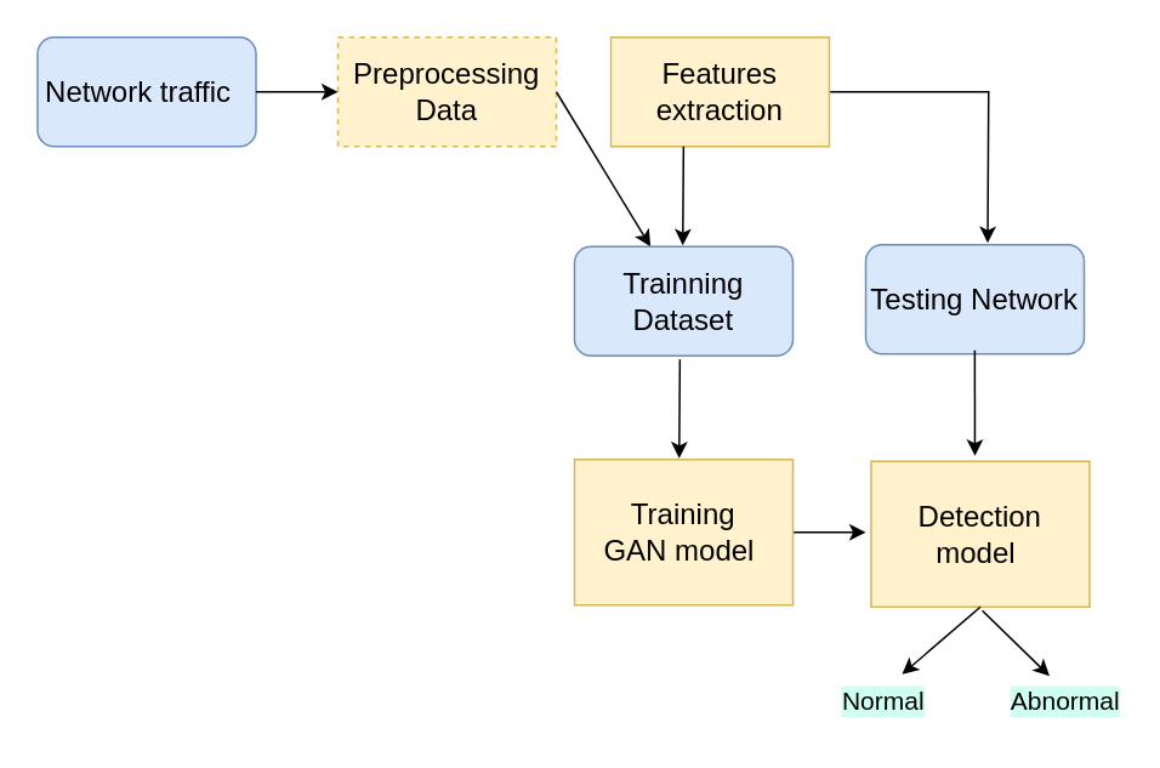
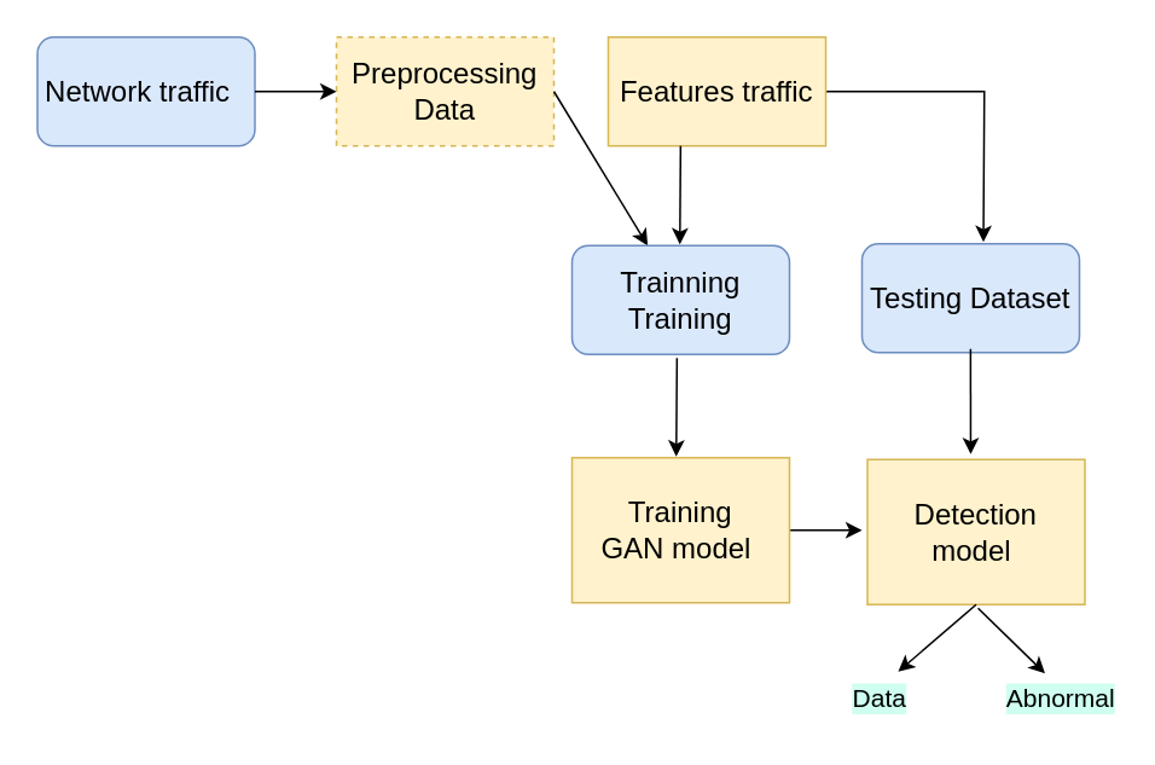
  <mxCell id="0" />
  <mxCell id="1" parent="0" />
  <mxCell id="2" value="Preprocessing Data" style="rounded=0;whiteSpace=wrap;html=1;fillColor=#fff2cc;strokeColor=#d6b656;fontSize=16;dashed=1;" vertex="1" parent="1"><mxGeometry x="185" y="20" width="120" height="60" as="geometry" /></mxCell>
  <mxCell id="3" value="" style="edgeStyle=orthogonalEdgeStyle;rounded=0;orthogonalLoop=1;jettySize=auto;html=1;exitX=1;exitY=0.5;exitDx=0;exitDy=0;" edge="1" parent="1" source="4"><mxGeometry relative="1" as="geometry"><mxPoint x="462" y="53" as="sourcePoint" /><mxPoint x="542" y="133" as="targetPoint" /></mxGeometry></mxCell>
- <mxCell id="4" value="&lt;font style=&quot;font-size: 16px;&quot;&gt;Features extraction&lt;/font&gt;" style="rounded=0;whiteSpace=wrap;html=1;fillColor=#fff2cc;strokeColor=#d6b656;" vertex="1" parent="1"><mxGeometry x="335" y="20" width="120" height="60" as="geometry" /></mxCell>
+ <mxCell id="4" value="&lt;font style=&quot;font-size: 16px;&quot;&gt;Features traffic&lt;/font&gt;" style="rounded=0;whiteSpace=wrap;html=1;fillColor=#fff2cc;strokeColor=#d6b656;" vertex="1" parent="1"><mxGeometry x="335" y="20" width="120" height="60" as="geometry" /></mxCell>
  <mxCell id="5" value="" style="edgeStyle=orthogonalEdgeStyle;rounded=0;orthogonalLoop=1;jettySize=auto;html=1;" edge="1" parent="1" source="6"><mxGeometry relative="1" as="geometry"><mxPoint x="475" y="292" as="targetPoint" /></mxGeometry></mxCell>
  <mxCell id="6" value="Training &lt;br style=&quot;font-size: 16px;&quot;&gt;GAN model&amp;nbsp;" style="rounded=0;whiteSpace=wrap;html=1;fillColor=#fff2cc;strokeColor=#d6b656;fontSize=16;" vertex="1" parent="1"><mxGeometry x="315" y="252" width="120" height="80" as="geometry" /></mxCell>
  <mxCell id="7" value="Detection model&amp;nbsp;" style="rounded=0;whiteSpace=wrap;html=1;fillColor=#fff2cc;strokeColor=#d6b656;fontSize=16;" vertex="1" parent="1"><mxGeometry x="478" y="253" width="120" height="80" as="geometry" /></mxCell>
- <mxCell id="8" value="&lt;span style=&quot;font-size: 16px;&quot;&gt;Testing Network&lt;/span&gt;" style="rounded=1;whiteSpace=wrap;html=1;labelBackgroundColor=none;fontSize=16;fillColor=#dae8fc;strokeColor=#6c8ebf;" vertex="1" parent="1"><mxGeometry x="475" y="134" width="120" height="60" as="geometry" /></mxCell>
+ <mxCell id="8" value="&lt;span style=&quot;font-size: 16px;&quot;&gt;Testing Dataset&lt;/span&gt;" style="rounded=1;whiteSpace=wrap;html=1;labelBackgroundColor=none;fontSize=16;fillColor=#dae8fc;strokeColor=#6c8ebf;" vertex="1" parent="1"><mxGeometry x="475" y="134" width="120" height="60" as="geometry" /></mxCell>
  <mxCell id="9" value="&lt;span style=&quot;font-size: 16px;&quot;&gt;Network traffic&amp;nbsp;&amp;nbsp;&lt;/span&gt;" style="rounded=1;whiteSpace=wrap;html=1;labelBackgroundColor=none;fontSize=16;fillColor=#dae8fc;strokeColor=#6c8ebf;" vertex="1" parent="1"><mxGeometry x="20" y="20" width="120" height="60" as="geometry" /></mxCell>
  <mxCell id="10" value="" style="endArrow=classic;html=1;rounded=0;exitX=1;exitY=0.5;exitDx=0;exitDy=0;" edge="1" parent="1" source="9" target="2"><mxGeometry width="50" height="50" relative="1" as="geometry"><mxPoint x="255" y="250" as="sourcePoint" /><mxPoint x="305" y="200" as="targetPoint" /></mxGeometry></mxCell>
  <mxCell id="11" value="" style="endArrow=classic;html=1;rounded=0;exitX=1;exitY=0.5;exitDx=0;exitDy=0;" edge="1" parent="1" source="2" target="14"><mxGeometry width="50" height="50" relative="1" as="geometry"><mxPoint x="315" y="80" as="sourcePoint" /><mxPoint x="335" y="184.5" as="targetPoint" /></mxGeometry></mxCell>
  <mxCell id="12" value="" style="endArrow=classic;html=1;rounded=0;exitX=0.445;exitY=1.011;exitDx=0;exitDy=0;exitPerimeter=0;" edge="1" parent="1"><mxGeometry width="50" height="50" relative="1" as="geometry"><mxPoint x="534.9" y="192" as="sourcePoint" /><mxPoint x="535" y="250" as="targetPoint" /></mxGeometry></mxCell>
  <mxCell id="13" value="" style="endArrow=classic;html=1;rounded=0;exitX=0.445;exitY=1.011;exitDx=0;exitDy=0;exitPerimeter=0;" edge="1" parent="1"><mxGeometry width="50" height="50" relative="1" as="geometry"><mxPoint x="372.9" y="197" as="sourcePoint" /><mxPoint x="372.5" y="251.34" as="targetPoint" /></mxGeometry></mxCell>
- <mxCell id="14" value="&lt;span style=&quot;&quot;&gt;Trainning Dataset&lt;/span&gt;" style="rounded=1;whiteSpace=wrap;html=1;labelBackgroundColor=none;fontSize=16;fillColor=#dae8fc;strokeColor=#6c8ebf;" vertex="1" parent="1"><mxGeometry x="315" y="135" width="120" height="60" as="geometry" /></mxCell>
+ <mxCell id="14" value="&lt;span style=&quot;&quot;&gt;Trainning Training&lt;/span&gt;" style="rounded=1;whiteSpace=wrap;html=1;labelBackgroundColor=none;fontSize=16;fillColor=#dae8fc;strokeColor=#6c8ebf;" vertex="1" parent="1"><mxGeometry x="315" y="135" width="120" height="60" as="geometry" /></mxCell>
  <mxCell id="15" value="" style="endArrow=classic;html=1;rounded=0;exitX=0.445;exitY=1.011;exitDx=0;exitDy=0;exitPerimeter=0;" edge="1" parent="1"><mxGeometry width="50" height="50" relative="1" as="geometry"><mxPoint x="374.9" y="80" as="sourcePoint" /><mxPoint x="374.5" y="134.34" as="targetPoint" /></mxGeometry></mxCell>
  <mxCell id="16" value="" style="endArrow=classic;html=1;rounded=0;exitX=0.5;exitY=1;exitDx=0;exitDy=0;" edge="1" parent="1" source="7"><mxGeometry width="50" height="50" relative="1" as="geometry"><mxPoint x="513" y="440" as="sourcePoint" /><mxPoint x="495" y="370" as="targetPoint" /></mxGeometry></mxCell>
  <mxCell id="17" value="" style="endArrow=classic;html=1;rounded=0;" edge="1" parent="1"><mxGeometry width="50" height="50" relative="1" as="geometry"><mxPoint x="539" y="335" as="sourcePoint" /><mxPoint x="576" y="371" as="targetPoint" /></mxGeometry></mxCell>
- <mxCell id="18" value="Normal" style="text;html=1;strokeColor=none;fillColor=none;align=center;verticalAlign=middle;whiteSpace=wrap;rounded=0;labelBackgroundColor=#CFFFF0;fontSize=14;" vertex="1" parent="1"><mxGeometry x="455" y="370" width="60" height="30" as="geometry" /></mxCell>
+ <mxCell id="18" value="Data" style="text;html=1;strokeColor=none;fillColor=none;align=center;verticalAlign=middle;whiteSpace=wrap;rounded=0;labelBackgroundColor=#CFFFF0;fontSize=14;" vertex="1" parent="1"><mxGeometry x="455" y="370" width="60" height="30" as="geometry" /></mxCell>
  <mxCell id="19" value="Abnormal" style="text;html=1;strokeColor=none;fillColor=none;align=center;verticalAlign=middle;whiteSpace=wrap;rounded=0;labelBackgroundColor=#CFFFF0;fontSize=14;" vertex="1" parent="1"><mxGeometry x="555" y="370" width="60" height="30" as="geometry" /></mxCell>
